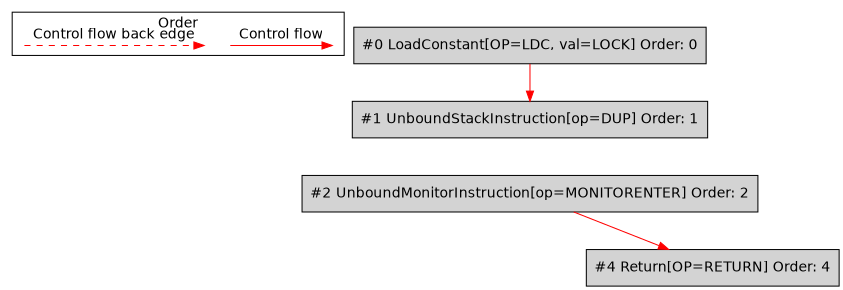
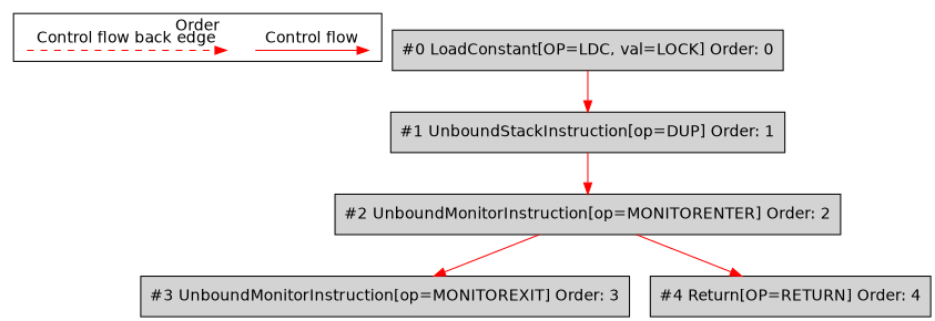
  digraph {
    fontname="DejaVu Sans"
    node [fontname="DejaVu Sans" shape=box style=filled fillcolor=lightgrey]
    edge [color=red fontname="DejaVu Sans"]
    c0 [shape=point style=invis fillcolor=""]
    c1 [shape=point style=invis fillcolor=""]
    c2 [shape=point style=invis fillcolor=""]
    c3 [shape=point style=invis fillcolor=""]
    n5 [label="#0 LoadConstant[OP=LDC, val=LOCK] Order: 0"]
    n6 [label="#1 UnboundStackInstruction[op=DUP] Order: 1"]
    n7 [label="#2 UnboundMonitorInstruction[op=MONITORENTER] Order: 2"]
+   n8 [label="#3 UnboundMonitorInstruction[op=MONITOREXIT] Order: 3"]
    n9 [label="#4 Return[OP=RETURN] Order: 4"]
    subgraph cluster_1 {
      label=Order
      subgraph sub_2 {
        label=Legend
        rank=same
        c0
        c1
        c2
        c3
      }
    }
    c0 -> c1 [label="Control flow" style=solid]
    c2 -> c3 [label="Control flow back edge" style=dashed]
    n5 -> n6
+   n6 -> n7
+   n7 -> n8
    n7 -> n9
  }
